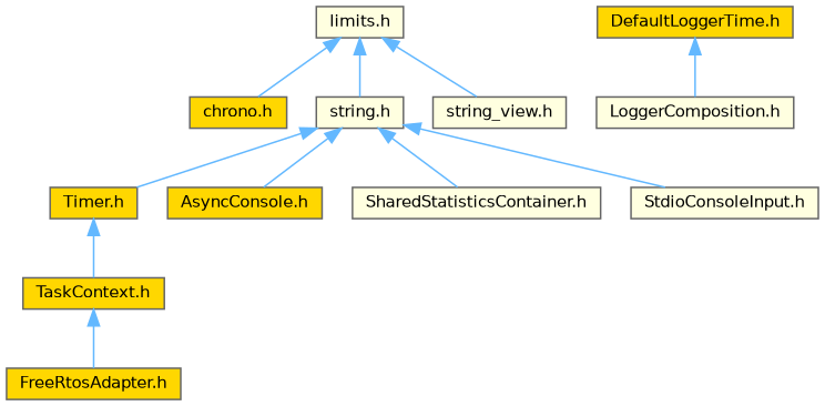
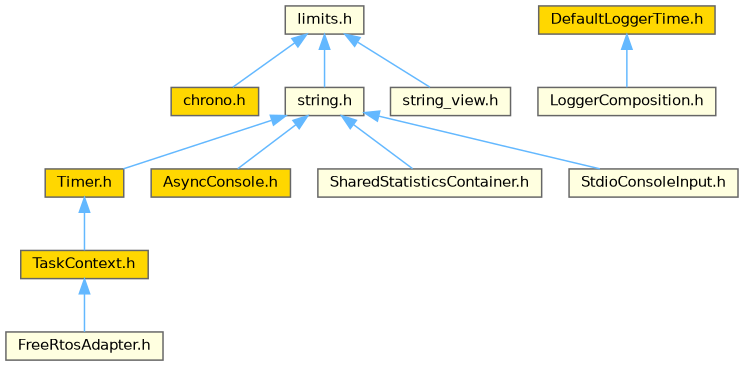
  digraph {
    node [color=grey40 fillcolor=lightyellow fontname=Helvetica fontsize=10 shape=box style=filled]
    edge [color=steelblue1 dir=back fontname=Helvetica fontsize=10 labelfontname=Helvetica labelfontsize=10 style=solid]
    n1 [color=gray40 fontcolor=black height=0.2 label="limits.h" width=0.4]
    n2 [fillcolor=gold height=0.2 label="chrono.h" width=0.4]
    n3 [height=0.2 label="string.h" width=0.4]
    n4 [height=0.2 label="string_view.h" width=0.4]
    n5 [fillcolor=gold height=0.2 label="Timer.h" width=0.4]
    n6 [fillcolor=gold height=0.2 label="TaskContext.h" width=0.4]
    n7 [fillcolor=gold height=0.2 label="AsyncConsole.h" width=0.4]
    n8 [height=0.2 label="SharedStatisticsContainer.h" width=0.4]
    n9 [height=0.2 label="StdioConsoleInput.h" width=0.4]
-   n10 [fillcolor=gold height=0.2 label="FreeRtosAdapter.h" width=0.4]
+   n10 [height=0.2 label="FreeRtosAdapter.h" width=0.4]
    n11 [fillcolor=gold height=0.2 label="DefaultLoggerTime.h" width=0.4]
    n12 [height=0.2 label="LoggerComposition.h" width=0.4]
    n1 -> n2
    n1 -> n3
    n1 -> n4
    n3 -> n5
    n3 -> n7
    n3 -> n8
    n3 -> n9
    n5 -> n6
    n6 -> n10
    n11 -> n12
  }
